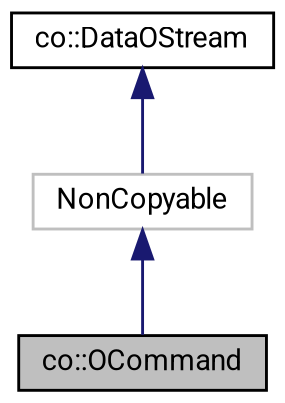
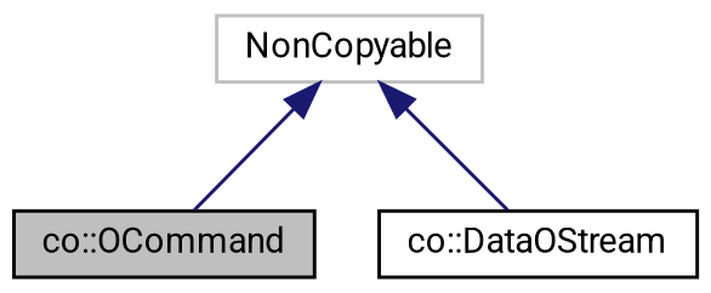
  digraph {
    fontname=Roboto
    node [color=black fillcolor=white fontname=Roboto fontsize=10 shape=record style=filled]
    edge [color=midnightblue dir=back fontname=Roboto fontsize=10 labelfontname=Sans labelfontsize=10 style=solid]
    n1 [fillcolor=grey75 fontcolor=black height=0.2 label="co::OCommand" width=0.4]
    n2 [height=0.2 label="co::DataOStream" width=0.4]
    n3 [color=grey75 height=0.2 label=NonCopyable width=0.4]
    n3 -> n1
-   n2 -> n3
+   n3 -> n2
  }
